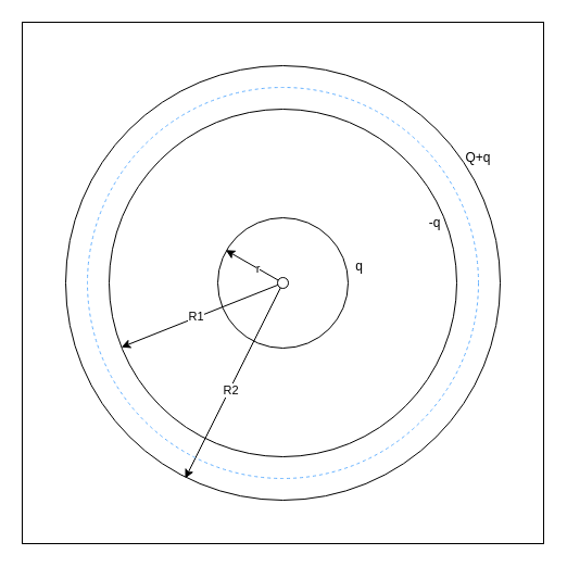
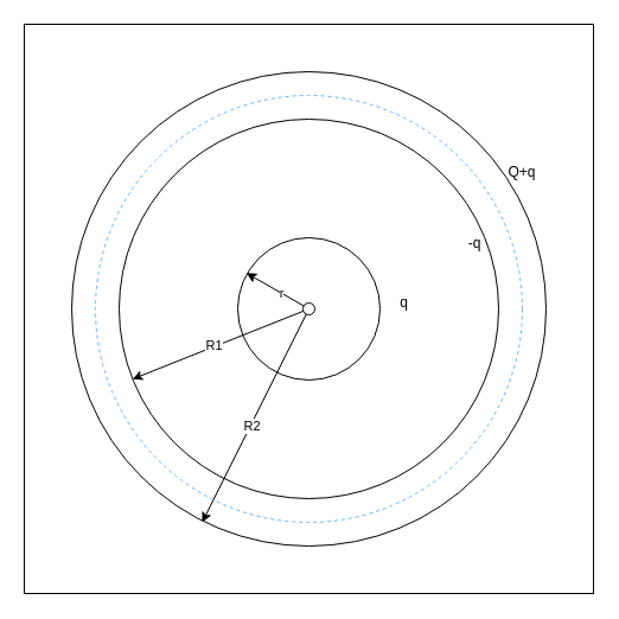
  <mxCell id="0" />
  <mxCell id="1" parent="0" />
  <mxCell id="2" value="" style="whiteSpace=wrap;html=1;aspect=fixed;" vertex="1" parent="1"><mxGeometry x="20" y="20" width="480" height="480" as="geometry" /></mxCell>
  <mxCell id="3" value="" style="ellipse;whiteSpace=wrap;html=1;aspect=fixed;" parent="1" vertex="1"><mxGeometry x="60" y="60" width="400" height="400" as="geometry" /></mxCell>
  <mxCell id="4" value="" style="ellipse;whiteSpace=wrap;html=1;aspect=fixed;" parent="1" vertex="1"><mxGeometry x="100" y="100" width="320" height="320" as="geometry" /></mxCell>
  <mxCell id="5" value="" style="ellipse;whiteSpace=wrap;html=1;aspect=fixed;" parent="1" vertex="1"><mxGeometry x="200" y="200" width="120" height="120" as="geometry" /></mxCell>
  <mxCell id="6" value="" style="ellipse;whiteSpace=wrap;html=1;aspect=fixed;gradientColor=none;fillColor=#FFFFFF;" parent="1" vertex="1"><mxGeometry x="255" y="255" width="10" height="10" as="geometry" /></mxCell>
  <mxCell id="7" value="" style="endArrow=classic;html=1;entryX=0.061;entryY=0.248;entryDx=0;entryDy=0;entryPerimeter=0;" parent="1" source="6" target="5" edge="1"><mxGeometry width="50" height="50" relative="1" as="geometry"><mxPoint x="-20" y="350" as="sourcePoint" /><mxPoint x="30" y="300" as="targetPoint" /></mxGeometry></mxCell>
  <mxCell id="8" value="r" style="edgeLabel;html=1;align=center;verticalAlign=middle;resizable=0;points=[];" parent="7" vertex="1" connectable="0"><mxGeometry x="-0.224" relative="1" as="geometry"><mxPoint as="offset" /></mxGeometry></mxCell>
  <mxCell id="9" value="" style="endArrow=classic;html=1;entryX=0.035;entryY=0.685;entryDx=0;entryDy=0;entryPerimeter=0;" parent="1" source="6" target="4" edge="1"><mxGeometry width="50" height="50" relative="1" as="geometry"><mxPoint x="-20" y="350" as="sourcePoint" /><mxPoint x="30" y="300" as="targetPoint" /></mxGeometry></mxCell>
  <mxCell id="10" value="R1" style="edgeLabel;html=1;align=center;verticalAlign=middle;resizable=0;points=[];" parent="9" vertex="1" connectable="0"><mxGeometry x="-0.224" relative="1" as="geometry"><mxPoint x="-20" y="6" as="offset" /></mxGeometry></mxCell>
  <mxCell id="11" value="" style="endArrow=classic;html=1;entryX=0.275;entryY=0.95;entryDx=0;entryDy=0;entryPerimeter=0;" parent="1" source="6" target="3" edge="1"><mxGeometry width="50" height="50" relative="1" as="geometry"><mxPoint x="-20" y="350" as="sourcePoint" /><mxPoint x="30" y="300" as="targetPoint" /></mxGeometry></mxCell>
  <mxCell id="12" value="R2" style="edgeLabel;html=1;align=center;verticalAlign=middle;resizable=0;points=[];" parent="11" vertex="1" connectable="0"><mxGeometry x="0.075" y="1" relative="1" as="geometry"><mxPoint as="offset" /></mxGeometry></mxCell>
  <mxCell id="13" value="" style="ellipse;whiteSpace=wrap;html=1;aspect=fixed;fillColor=none;dashed=1;fontColor=#ffffff;strokeColor=#66B2FF;" parent="1" vertex="1"><mxGeometry x="80" y="80" width="360" height="360" as="geometry" /></mxCell>
  <mxCell id="14" value="Q+q" style="text;html=1;strokeColor=none;fillColor=none;align=center;verticalAlign=middle;whiteSpace=wrap;rounded=0;" vertex="1" parent="1"><mxGeometry x="410" y="130" width="60" height="30" as="geometry" /></mxCell>
  <mxCell id="15" value="-q" style="text;html=1;strokeColor=none;fillColor=none;align=center;verticalAlign=middle;whiteSpace=wrap;rounded=0;" vertex="1" parent="1"><mxGeometry x="370" y="190" width="60" height="30" as="geometry" /></mxCell>
- <mxCell id="16" value="q" style="text;html=1;align=center;verticalAlign=middle;resizable=0;points=[];autosize=1;strokeColor=none;fillColor=none;" vertex="1" parent="1"><mxGeometry x="320" y="235" width="20" height="20" as="geometry" /></mxCell>
+ <mxCell id="16" value="q" style="text;html=1;align=center;verticalAlign=middle;resizable=0;points=[];autosize=1;strokeColor=none;fillColor=none;" vertex="1" parent="1"><mxGeometry x="330" y="245" width="20" height="20" as="geometry" /></mxCell>
